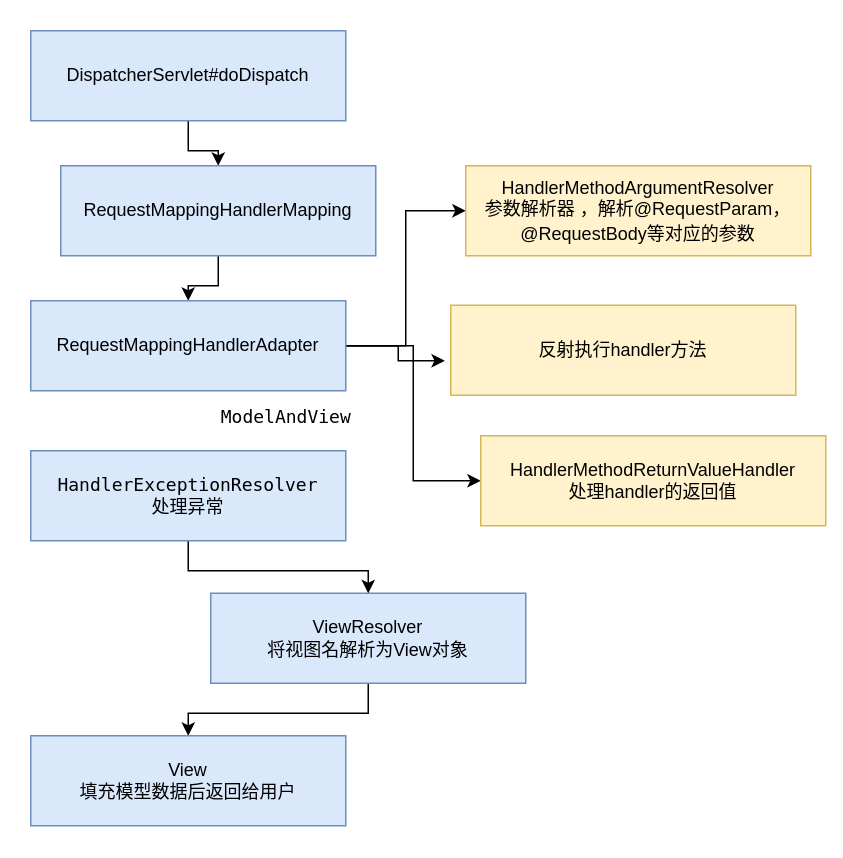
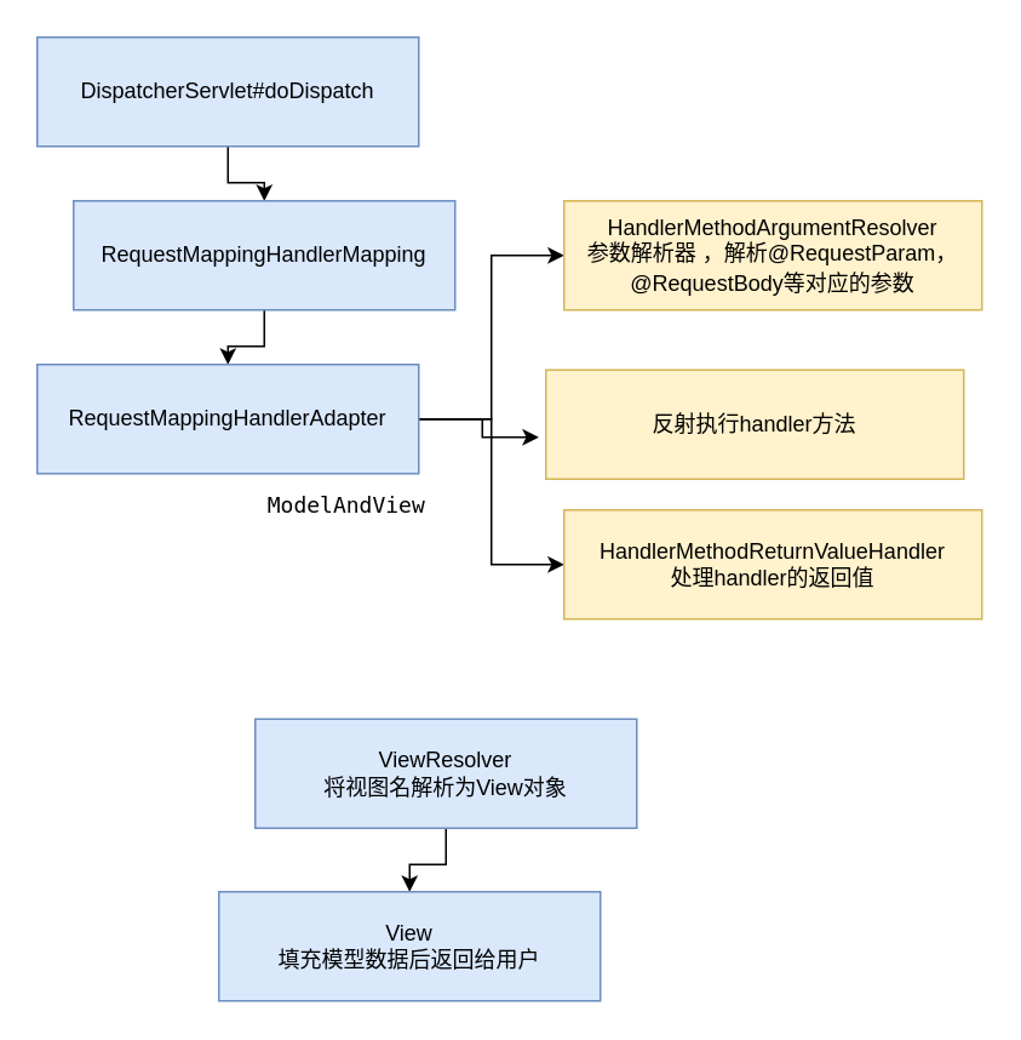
  <mxCell id="0" />
  <mxCell id="1" parent="0" />
  <mxCell id="2" value="" style="edgeStyle=orthogonalEdgeStyle;rounded=0;orthogonalLoop=1;jettySize=auto;html=1;" edge="1" parent="1" source="3" target="5"><mxGeometry relative="1" as="geometry" /></mxCell>
  <mxCell id="3" value="DispatcherServlet#doDispatch" style="rounded=0;whiteSpace=wrap;html=1;fillColor=#dae8fc;strokeColor=#6c8ebf;" vertex="1" parent="1"><mxGeometry x="20" y="20" width="210" height="60" as="geometry" /></mxCell>
  <mxCell id="4" value="" style="edgeStyle=orthogonalEdgeStyle;rounded=0;orthogonalLoop=1;jettySize=auto;html=1;" edge="1" parent="1" source="5" target="9"><mxGeometry relative="1" as="geometry" /></mxCell>
  <mxCell id="5" value="RequestMappingHandlerMapping" style="rounded=0;whiteSpace=wrap;html=1;fillColor=#dae8fc;strokeColor=#6c8ebf;" vertex="1" parent="1"><mxGeometry x="40" y="110" width="210" height="60" as="geometry" /></mxCell>
  <mxCell id="6" style="edgeStyle=orthogonalEdgeStyle;rounded=0;orthogonalLoop=1;jettySize=auto;html=1;exitX=1;exitY=0.5;exitDx=0;exitDy=0;entryX=0;entryY=0.5;entryDx=0;entryDy=0;" edge="1" parent="1" source="9" target="10"><mxGeometry relative="1" as="geometry" /></mxCell>
  <mxCell id="7" style="edgeStyle=orthogonalEdgeStyle;rounded=0;orthogonalLoop=1;jettySize=auto;html=1;exitX=1;exitY=0.5;exitDx=0;exitDy=0;entryX=-0.017;entryY=0.617;entryDx=0;entryDy=0;entryPerimeter=0;" edge="1" parent="1" source="9" target="11"><mxGeometry relative="1" as="geometry" /></mxCell>
  <mxCell id="8" style="edgeStyle=orthogonalEdgeStyle;rounded=0;orthogonalLoop=1;jettySize=auto;html=1;exitX=1;exitY=0.5;exitDx=0;exitDy=0;entryX=0;entryY=0.5;entryDx=0;entryDy=0;" edge="1" parent="1" source="9" target="12"><mxGeometry relative="1" as="geometry" /></mxCell>
  <mxCell id="9" value="RequestMappingHandlerAdapter" style="rounded=0;whiteSpace=wrap;html=1;fillColor=#dae8fc;strokeColor=#6c8ebf;" vertex="1" parent="1"><mxGeometry x="20" y="200" width="210" height="60" as="geometry" /></mxCell>
  <mxCell id="10" value="HandlerMethodArgumentResolver&lt;br&gt;参数解析器 ，解析@RequestParam，@RequestBody等对应的参数&lt;span style=&quot;color: rgb(79 , 79 , 79) ; font-family: , &amp;#34;sf ui text&amp;#34; , &amp;#34;arial&amp;#34; , &amp;#34;pingfang sc&amp;#34; , &amp;#34;hiragino sans gb&amp;#34; , &amp;#34;microsoft yahei&amp;#34; , &amp;#34;wenquanyi micro hei&amp;#34; , sans-serif ; font-size: 14px ; background-color: rgb(255 , 255 , 255)&quot;&gt;&lt;br&gt;&lt;/span&gt;" style="rounded=0;whiteSpace=wrap;html=1;fillColor=#fff2cc;strokeColor=#d6b656;" vertex="1" parent="1"><mxGeometry x="310" y="110" width="230" height="60" as="geometry" /></mxCell>
  <mxCell id="11" value="反射执行handler方法" style="rounded=0;whiteSpace=wrap;html=1;fillColor=#fff2cc;strokeColor=#d6b656;" vertex="1" parent="1"><mxGeometry x="300" y="203" width="230" height="60" as="geometry" /></mxCell>
- <mxCell id="12" value="HandlerMethodReturnValueHandler&lt;br&gt;处理handler的返回值" style="rounded=0;whiteSpace=wrap;html=1;fillColor=#fff2cc;strokeColor=#d6b656;" vertex="1" parent="1"><mxGeometry x="320" y="290" width="230" height="60" as="geometry" /></mxCell>
+ <mxCell id="12" value="HandlerMethodReturnValueHandler&lt;br&gt;处理handler的返回值" style="rounded=0;whiteSpace=wrap;html=1;fillColor=#fff2cc;strokeColor=#d6b656;" vertex="1" parent="1"><mxGeometry x="310" y="280" width="230" height="60" as="geometry" /></mxCell>
  <mxCell id="13" value="" style="edgeStyle=orthogonalEdgeStyle;rounded=0;orthogonalLoop=1;jettySize=auto;html=1;" edge="1" parent="1" source="14" target="17"><mxGeometry relative="1" as="geometry" /></mxCell>
  <mxCell id="14" value="ViewResolver&lt;br&gt;将视图名解析为View对象" style="rounded=0;whiteSpace=wrap;html=1;fillColor=#dae8fc;strokeColor=#6c8ebf;" vertex="1" parent="1"><mxGeometry x="140" y="395" width="210" height="60" as="geometry" /></mxCell>
- <mxCell id="15" value="" style="edgeStyle=orthogonalEdgeStyle;rounded=0;orthogonalLoop=1;jettySize=auto;html=1;" edge="1" parent="1" source="16" target="14"><mxGeometry relative="1" as="geometry" /></mxCell>
- <mxCell id="16" value="&lt;pre&gt;HandlerExceptionResolver&lt;br/&gt;处理异常&lt;br&gt;&lt;/pre&gt;" style="rounded=0;whiteSpace=wrap;html=1;fillColor=#dae8fc;strokeColor=#6c8ebf;" vertex="1" parent="1"><mxGeometry x="20" y="300" width="210" height="60" as="geometry" /></mxCell>
- <mxCell id="17" value="View&lt;br&gt;填充模型数据后返回给用户" style="rounded=0;whiteSpace=wrap;html=1;fillColor=#dae8fc;strokeColor=#6c8ebf;" vertex="1" parent="1"><mxGeometry x="20" y="490" width="210" height="60" as="geometry" /></mxCell>
+ <mxCell id="17" value="View&lt;br&gt;填充模型数据后返回给用户" style="rounded=0;whiteSpace=wrap;html=1;fillColor=#dae8fc;strokeColor=#6c8ebf;" vertex="1" parent="1"><mxGeometry x="120" y="490" width="210" height="60" as="geometry" /></mxCell>
  <mxCell id="18" value="&lt;pre&gt;ModelAndView&lt;/pre&gt;" style="text;html=1;align=center;verticalAlign=middle;resizable=0;points=[];autosize=1;strokeColor=none;fillColor=none;" vertex="1" parent="1"><mxGeometry x="140" y="258" width="100" height="40" as="geometry" /></mxCell>
